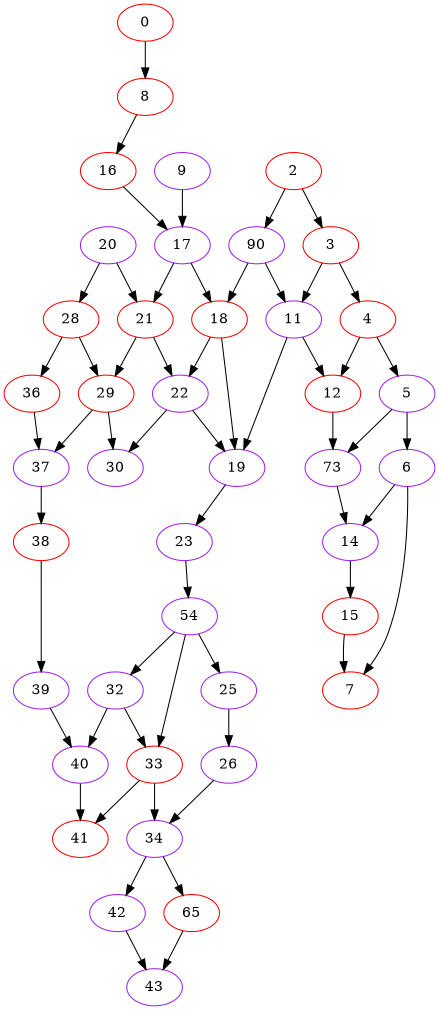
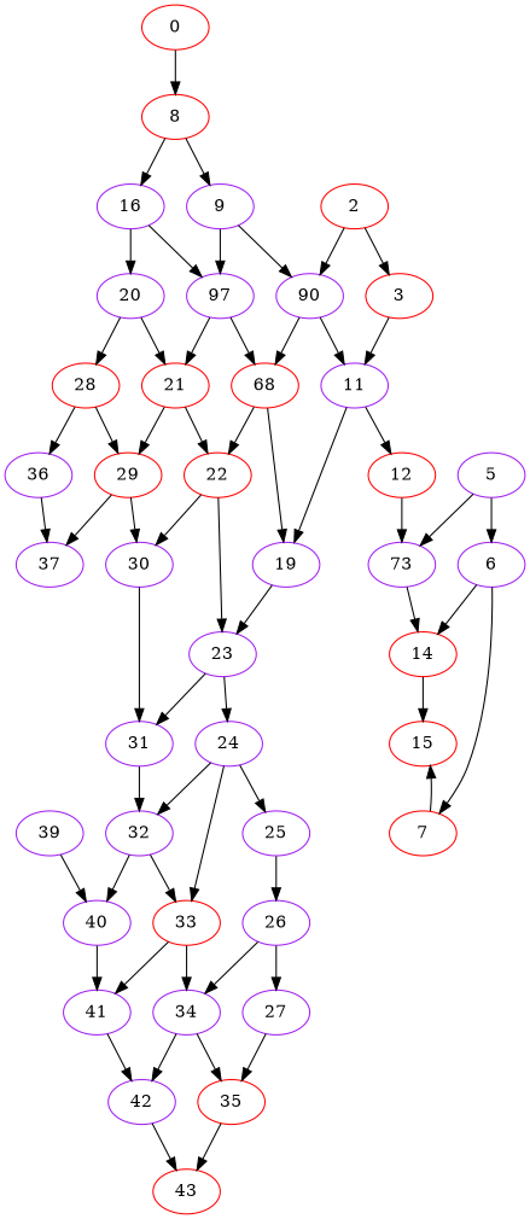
  digraph {
    node [color=purple]
    0 [color=red]
    8 [color=red]
    9
-   16 [color=red]
+   16
    2 [color=red]
    3 [color=red]
    n7 [label=90]
-   17
+   17 [label=97]
    20
-   4 [color=red]
    11
-   18 [color=red]
+   18 [color=red label=68]
    21 [color=red]
    5
    12 [color=red]
    19
-   22
+   22 [color=red]
    6
    n19 [label=73]
    23
    7 [color=red]
-   14
+   14 [color=red]
    15 [color=red]
    28 [color=red]
    29 [color=red]
    30
-   24 [label=54]
-   36 [color=red]
+   24
+   31
+   36
    37
    25
    32
    33 [color=red]
-   38 [color=red]
    39
    26
    40
+   27
    34
-   41 [color=red]
-   35 [color=red label=65]
+   41
+   35 [color=red]
    42
-   43
+   43 [color=red]
    0 -> 8
+   8 -> 9
    8 -> 16
+   9 -> n7
    9 -> 17
    16 -> 17
+   16 -> 20
    2 -> 3
    2 -> n7
-   3 -> 4
    3 -> 11
    n7 -> 11
    n7 -> 18
    17 -> 18
    17 -> 21
    20 -> 21
    20 -> 28
-   4 -> 5
-   4 -> 12
    11 -> 12
    11 -> 19
    18 -> 19
    18 -> 22
    21 -> 22
    21 -> 29
    5 -> 6
    5 -> n19
    12 -> n19
    19 -> 23
-   22 -> 19
+   22 -> 23
    22 -> 30
    6 -> 7
    6 -> 14
    n19 -> 14
    23 -> 24
-   15 -> 7
+   23 -> 31
+   7 -> 15
    14 -> 15
    28 -> 29
    28 -> 36
    29 -> 30
    29 -> 37
+   30 -> 31
    24 -> 25
    24 -> 32
    24 -> 33
+   31 -> 32
    36 -> 37
-   37 -> 38
    25 -> 26
    32 -> 33
    32 -> 40
    33 -> 34
    33 -> 41
-   38 -> 39
    39 -> 40
+   26 -> 27
    26 -> 34
    40 -> 41
+   27 -> 35
    34 -> 35
    34 -> 42
+   41 -> 42
    35 -> 43
    42 -> 43
  }
